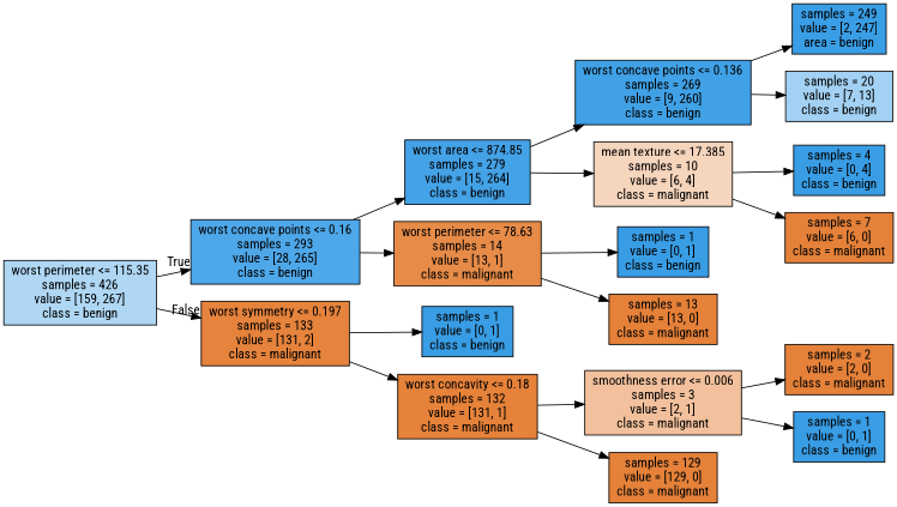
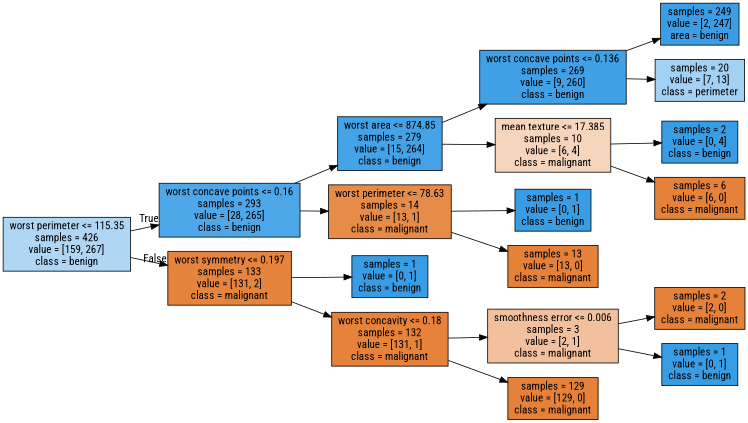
  digraph {
    fontname="Roboto Condensed"
    rankdir=LR
    node [color=black fillcolor="#399de5ff" fontname="Roboto Condensed" shape=box style=filled]
    edge [fontname="Roboto Condensed"]
    n1 [fillcolor="#399de567" label="worst perimeter <= 115.35\nsamples = 426\nvalue = [159, 267]\nclass = benign"]
    n2 [fillcolor="#399de5e4" label="worst concave points <= 0.16\nsamples = 293\nvalue = [28, 265]\nclass = benign"]
    n3 [fillcolor="#e58139fb" label="worst symmetry <= 0.197\nsamples = 133\nvalue = [131, 2]\nclass = malignant"]
    n4 [fillcolor="#399de5f1" label="worst area <= 874.85\nsamples = 279\nvalue = [15, 264]\nclass = benign"]
    n5 [fillcolor="#e58139eb" label="worst perimeter <= 78.63\nsamples = 14\nvalue = [13, 1]\nclass = malignant"]
    n6 [label="samples = 1\nvalue = [0, 1]\nclass = benign"]
    n7 [fillcolor="#e58139fd" label="worst concavity <= 0.18\nsamples = 132\nvalue = [131, 1]\nclass = malignant"]
    n8 [fillcolor="#399de5f6" label="worst concave points <= 0.136\nsamples = 269\nvalue = [9, 260]\nclass = benign"]
    n9 [fillcolor="#e5813955" label="mean texture <= 17.385\nsamples = 10\nvalue = [6, 4]\nclass = malignant"]
    n10 [label="samples = 1\nvalue = [0, 1]\nclass = benign"]
    n11 [fillcolor="#e58139ff" label="samples = 13\nvalue = [13, 0]\nclass = malignant"]
    n12 [fillcolor="#399de5fd" label="samples = 249\nvalue = [2, 247]\narea = benign"]
-   n13 [fillcolor="#399de576" label="samples = 20\nvalue = [7, 13]\nclass = benign"]
-   n14 [label="samples = 4\nvalue = [0, 4]\nclass = benign"]
-   n15 [fillcolor="#e58139ff" label="samples = 7\nvalue = [6, 0]\nclass = malignant"]
+   n13 [fillcolor="#399de576" label="samples = 20\nvalue = [7, 13]\nclass = perimeter"]
+   n14 [label="samples = 2\nvalue = [0, 4]\nclass = benign"]
+   n15 [fillcolor="#e58139ff" label="samples = 6\nvalue = [6, 0]\nclass = malignant"]
    n16 [fillcolor="#e581397f" label="smoothness error <= 0.006\nsamples = 3\nvalue = [2, 1]\nclass = malignant"]
    n17 [fillcolor="#e58139ff" label="samples = 129\nvalue = [129, 0]\nclass = malignant"]
    n18 [fillcolor="#e58139ff" label="samples = 2\nvalue = [2, 0]\nclass = malignant"]
    n19 [label="samples = 1\nvalue = [0, 1]\nclass = benign"]
    n1 -> n2 [headlabel=True labelangle=45 labeldistance=2.5]
    n1 -> n3 [headlabel=False labelangle=-45 labeldistance=2.5]
    n2 -> n4
    n2 -> n5
    n3 -> n6
    n3 -> n7
    n4 -> n8
    n4 -> n9
    n5 -> n10
    n5 -> n11
    n7 -> n16
    n7 -> n17
    n8 -> n12
    n8 -> n13
    n9 -> n14
    n9 -> n15
    n16 -> n18
    n16 -> n19
  }
